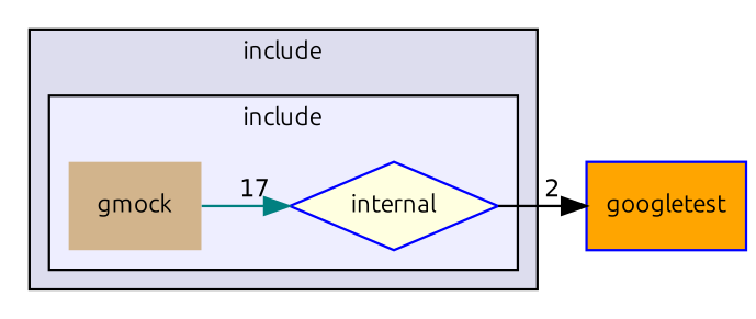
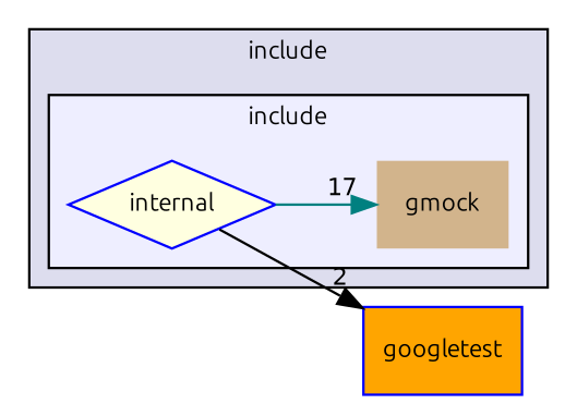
  digraph {
    compound=true
    fontname=Ubuntu
    rankdir=LR
    node [color=blue fontname=Ubuntu fontsize=10 style=filled]
    edge [fontname=Ubuntu labeldistance=1.5 labelfontname=Helvetica labelfontsize=10]
    n1 [color=purple fillcolor=tan label=gmock shape=plaintext]
    n2 [fillcolor=lightyellow label=internal shape=diamond]
    n3 [fillcolor=orange label=googletest shape=box]
    subgraph cluster_1 {
      bgcolor="#ddddee"
      fontsize=10
      label=include
      pencolor=black
      subgraph cluster_2 {
        bgcolor="#eeeeff"
        fontsize=10
        label=include
        pencolor=black
        n1
        n2
      }
    }
-   n1 -> n2 [color=teal headlabel=17]
+   n2 -> n1 [color=teal headlabel=17]
    n2 -> n3 [color=black headlabel=2]
  }
